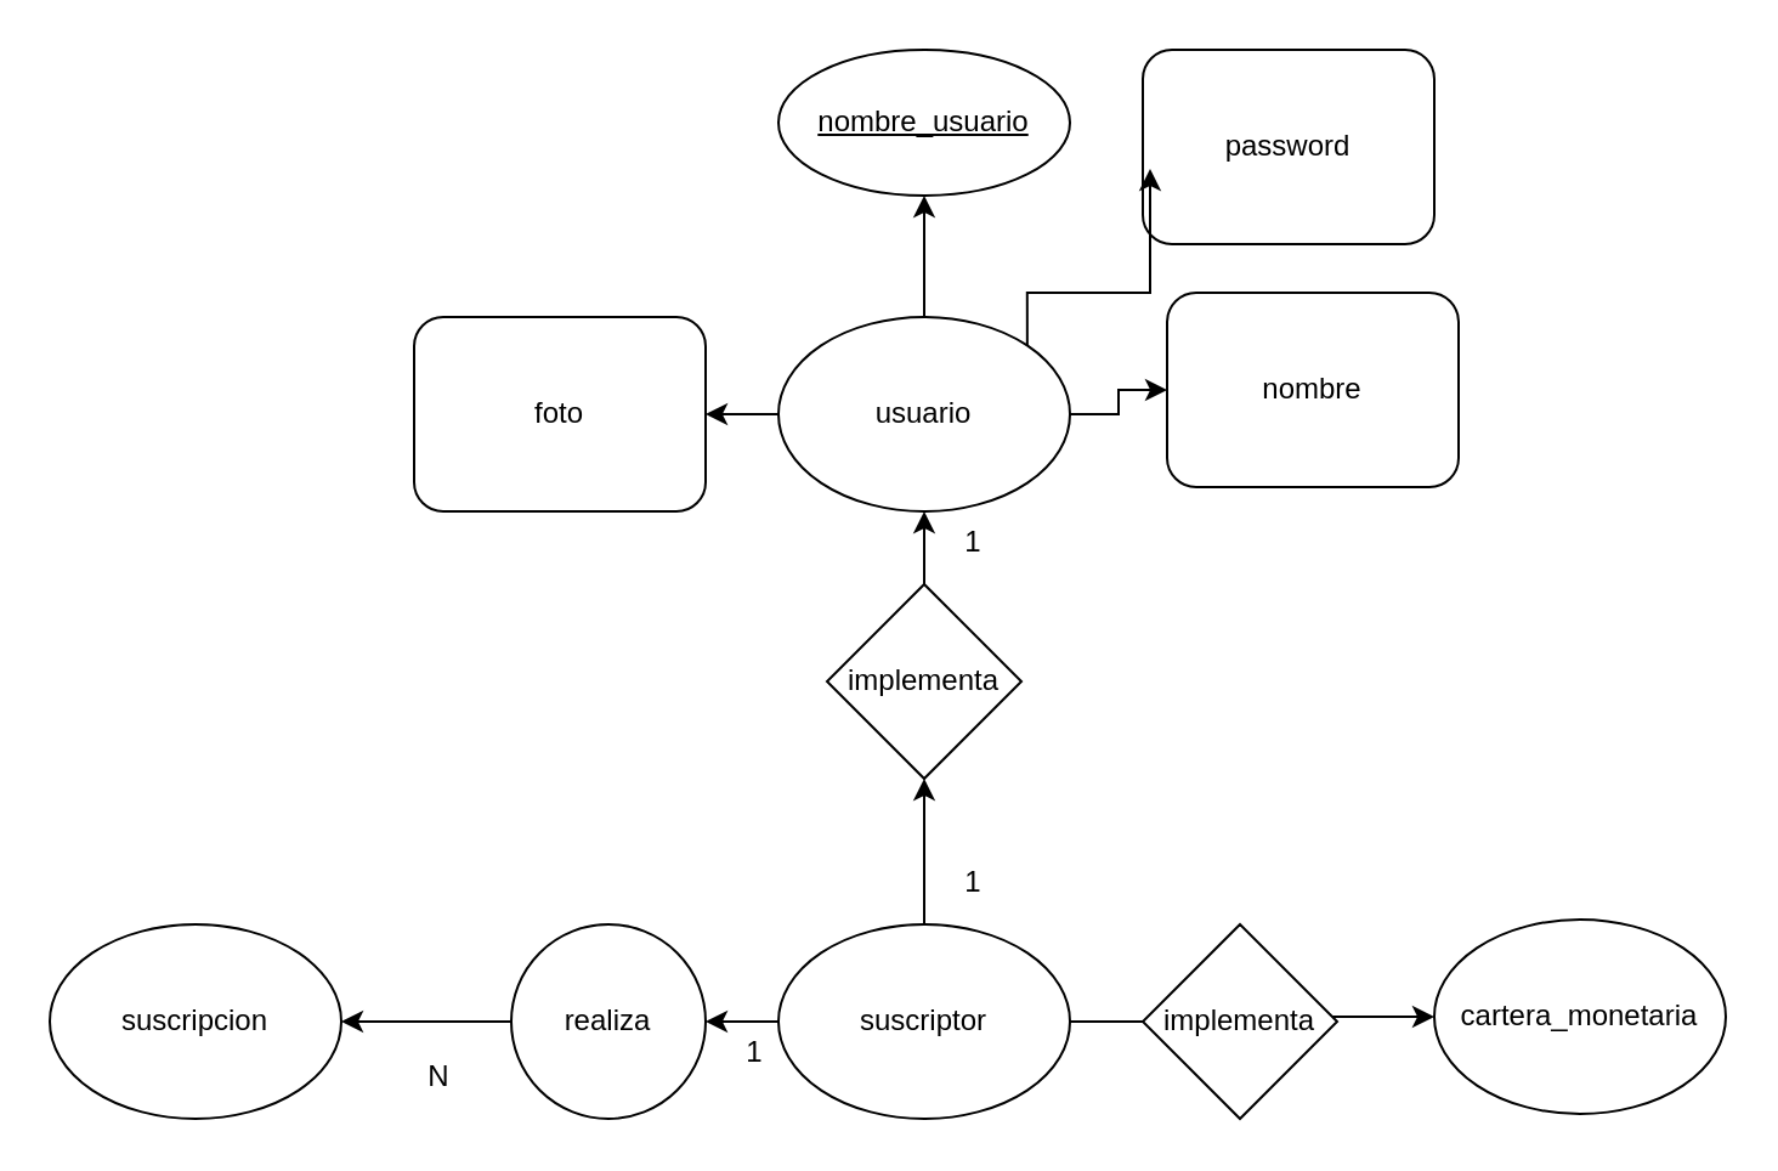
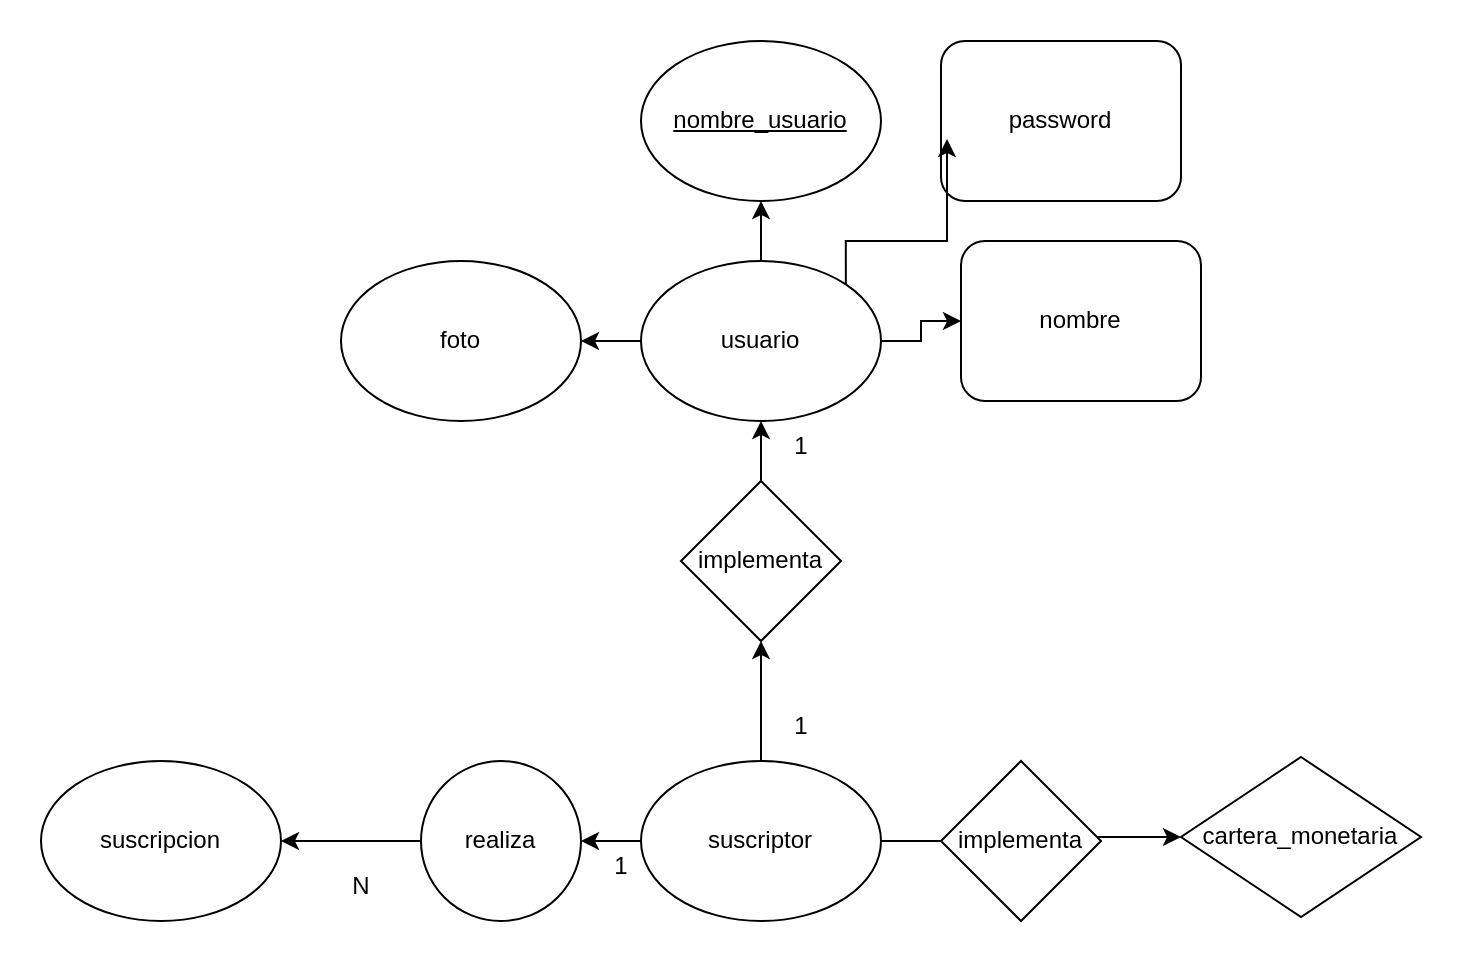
  <mxCell id="0" />
  <mxCell id="1" parent="0" />
  <mxCell id="2" value="" style="edgeStyle=orthogonalEdgeStyle;rounded=0;orthogonalLoop=1;jettySize=auto;html=1;" edge="1" parent="1" source="5" target="8"><mxGeometry relative="1" as="geometry" /></mxCell>
  <mxCell id="3" value="" style="edgeStyle=orthogonalEdgeStyle;rounded=0;orthogonalLoop=1;jettySize=auto;html=1;" edge="1" parent="1" source="5" target="6"><mxGeometry relative="1" as="geometry" /></mxCell>
  <mxCell id="4" value="" style="edgeStyle=orthogonalEdgeStyle;rounded=0;orthogonalLoop=1;jettySize=auto;html=1;" edge="1" parent="1" source="5" target="9"><mxGeometry relative="1" as="geometry" /></mxCell>
  <mxCell id="5" value="usuario" style="ellipse;whiteSpace=wrap;html=1;" vertex="1" parent="1"><mxGeometry x="320" y="130" width="120" height="80" as="geometry" /></mxCell>
- <mxCell id="6" value="&lt;u&gt;nombre_usuario&lt;/u&gt;" style="ellipse;whiteSpace=wrap;html=1;" vertex="1" parent="1"><mxGeometry x="320" y="20" width="120" height="60" as="geometry" /></mxCell>
+ <mxCell id="6" value="&lt;u&gt;nombre_usuario&lt;/u&gt;" style="ellipse;whiteSpace=wrap;html=1;" vertex="1" parent="1"><mxGeometry x="320" y="20" width="120" height="80" as="geometry" /></mxCell>
  <mxCell id="7" value="password" style="whiteSpace=wrap;html=1;rounded=1;" vertex="1" parent="1"><mxGeometry x="470" y="20" width="120" height="80" as="geometry" /></mxCell>
  <mxCell id="8" value="nombre" style="whiteSpace=wrap;html=1;rounded=1;" vertex="1" parent="1"><mxGeometry x="480" y="120" width="120" height="80" as="geometry" /></mxCell>
- <mxCell id="9" value="foto" style="whiteSpace=wrap;html=1;rounded=1;" vertex="1" parent="1"><mxGeometry x="170" y="130" width="120" height="80" as="geometry" /></mxCell>
+ <mxCell id="9" value="foto" style="ellipse;whiteSpace=wrap;html=1;" vertex="1" parent="1"><mxGeometry x="170" y="130" width="120" height="80" as="geometry" /></mxCell>
  <mxCell id="10" style="edgeStyle=orthogonalEdgeStyle;rounded=0;orthogonalLoop=1;jettySize=auto;html=1;exitX=0.5;exitY=0;exitDx=0;exitDy=0;entryX=0.5;entryY=1;entryDx=0;entryDy=0;" edge="1" parent="1" source="15" target="5"><mxGeometry relative="1" as="geometry" /></mxCell>
  <mxCell id="11" style="edgeStyle=orthogonalEdgeStyle;rounded=0;orthogonalLoop=1;jettySize=auto;html=1;" edge="1" parent="1" source="21" target="19"><mxGeometry relative="1" as="geometry" /></mxCell>
  <mxCell id="12" style="edgeStyle=orthogonalEdgeStyle;rounded=0;orthogonalLoop=1;jettySize=auto;html=1;" edge="1" parent="1" source="13" target="24"><mxGeometry relative="1" as="geometry" /></mxCell>
  <mxCell id="13" value="suscriptor" style="ellipse;whiteSpace=wrap;html=1;" vertex="1" parent="1"><mxGeometry x="320" y="380" width="120" height="80" as="geometry" /></mxCell>
  <mxCell id="14" value="" style="edgeStyle=orthogonalEdgeStyle;rounded=0;orthogonalLoop=1;jettySize=auto;html=1;exitX=0.5;exitY=0;exitDx=0;exitDy=0;entryX=0.5;entryY=1;entryDx=0;entryDy=0;" edge="1" parent="1" source="13" target="15"><mxGeometry relative="1" as="geometry"><mxPoint x="380" y="340" as="sourcePoint" /><mxPoint x="380" y="210" as="targetPoint" /></mxGeometry></mxCell>
  <mxCell id="15" value="implementa" style="rhombus;whiteSpace=wrap;html=1;" vertex="1" parent="1"><mxGeometry x="340" y="240" width="80" height="80" as="geometry" /></mxCell>
  <mxCell id="16" style="edgeStyle=orthogonalEdgeStyle;rounded=0;orthogonalLoop=1;jettySize=auto;html=1;exitX=1;exitY=0;exitDx=0;exitDy=0;entryX=0.025;entryY=0.613;entryDx=0;entryDy=0;entryPerimeter=0;" edge="1" parent="1" source="5" target="7"><mxGeometry relative="1" as="geometry"><Array as="points"><mxPoint x="422" y="120" /><mxPoint x="473" y="120" /></Array></mxGeometry></mxCell>
  <mxCell id="17" value="1" style="text;html=1;align=center;verticalAlign=middle;resizable=0;points=[];autosize=1;strokeColor=none;fillColor=none;" vertex="1" parent="1"><mxGeometry x="385" y="208" width="30" height="30" as="geometry" /></mxCell>
  <mxCell id="18" value="1" style="text;html=1;align=center;verticalAlign=middle;resizable=0;points=[];autosize=1;strokeColor=none;fillColor=none;" vertex="1" parent="1"><mxGeometry x="385" y="348" width="30" height="30" as="geometry" /></mxCell>
  <mxCell id="19" value="suscripcion" style="ellipse;whiteSpace=wrap;html=1;" vertex="1" parent="1"><mxGeometry x="20" y="380" width="120" height="80" as="geometry" /></mxCell>
  <mxCell id="20" value="" style="edgeStyle=orthogonalEdgeStyle;rounded=0;orthogonalLoop=1;jettySize=auto;html=1;" edge="1" parent="1" source="13" target="21"><mxGeometry relative="1" as="geometry"><mxPoint x="320" y="420" as="sourcePoint" /><mxPoint x="170" y="420" as="targetPoint" /></mxGeometry></mxCell>
  <mxCell id="21" value="realiza" style="ellipse;whiteSpace=wrap;html=1;" vertex="1" parent="1"><mxGeometry x="210" y="380" width="80" height="80" as="geometry" /></mxCell>
  <mxCell id="22" value="1" style="text;html=1;align=center;verticalAlign=middle;resizable=0;points=[];autosize=1;strokeColor=none;fillColor=none;" vertex="1" parent="1"><mxGeometry x="295" y="418" width="30" height="30" as="geometry" /></mxCell>
  <mxCell id="23" value="N" style="text;html=1;align=center;verticalAlign=middle;resizable=0;points=[];autosize=1;strokeColor=none;fillColor=none;" vertex="1" parent="1"><mxGeometry x="165" y="428" width="30" height="30" as="geometry" /></mxCell>
- <mxCell id="24" value="cartera_monetaria" style="ellipse;whiteSpace=wrap;html=1;" vertex="1" parent="1"><mxGeometry x="590" y="378" width="120" height="80" as="geometry" /></mxCell>
+ <mxCell id="24" value="cartera_monetaria" style="rhombus;whiteSpace=wrap;html=1;" vertex="1" parent="1"><mxGeometry x="590" y="378" width="120" height="80" as="geometry" /></mxCell>
  <mxCell id="25" value="implementa" style="rhombus;whiteSpace=wrap;html=1;" vertex="1" parent="1"><mxGeometry x="470" y="380" width="80" height="80" as="geometry" /></mxCell>
